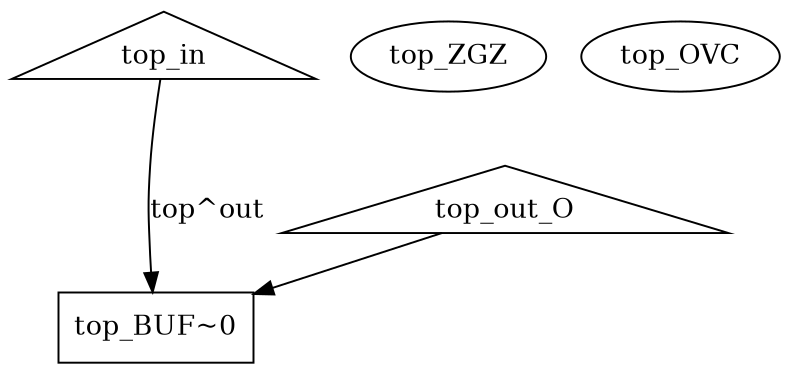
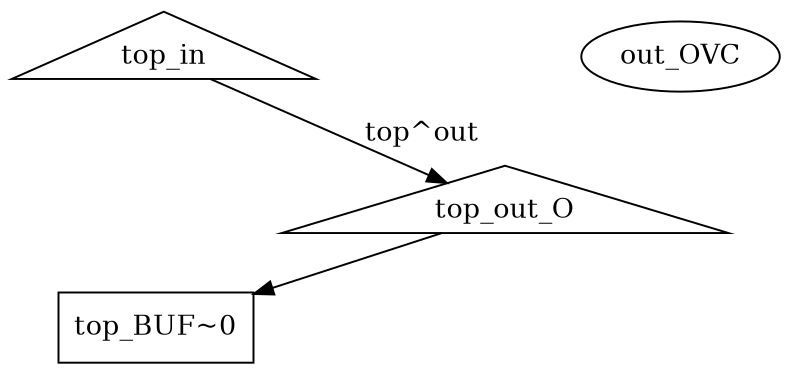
  digraph {
    ranksep=.25
    top_in [shape=triangle]
    "top_BUF~0" [shape=box]
    top_out_O [shape=triangle]
-   top_ZGZ
-   top_OVC
-   top_in -> "top_BUF~0" [label="top^out"]
+   top_OVC [label=out_OVC]
+   top_in -> top_out_O [label="top^out"]
    top_out_O -> "top_BUF~0"
  }
